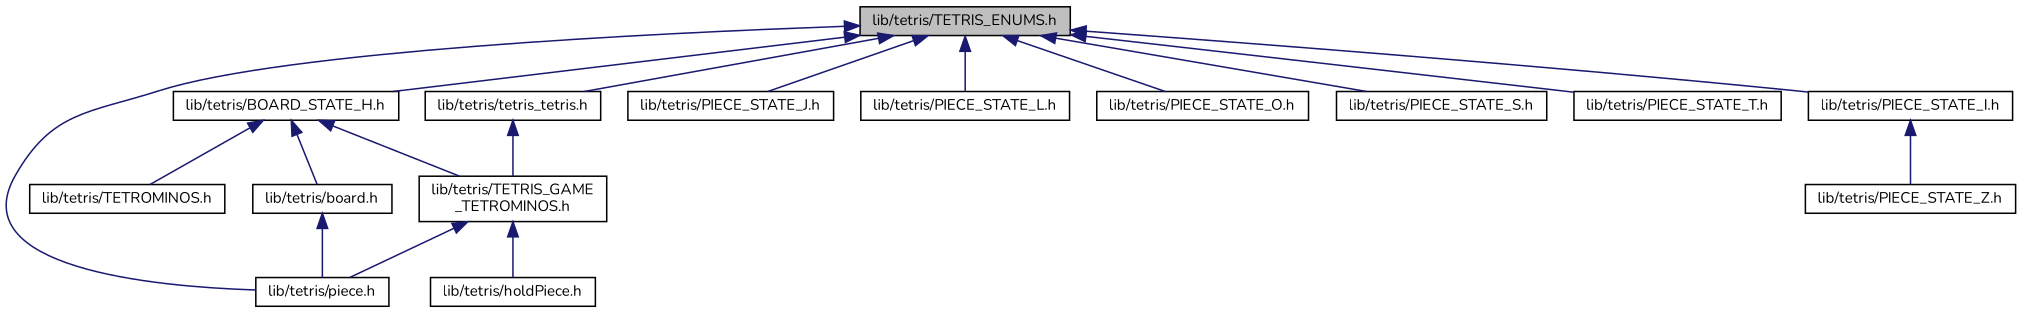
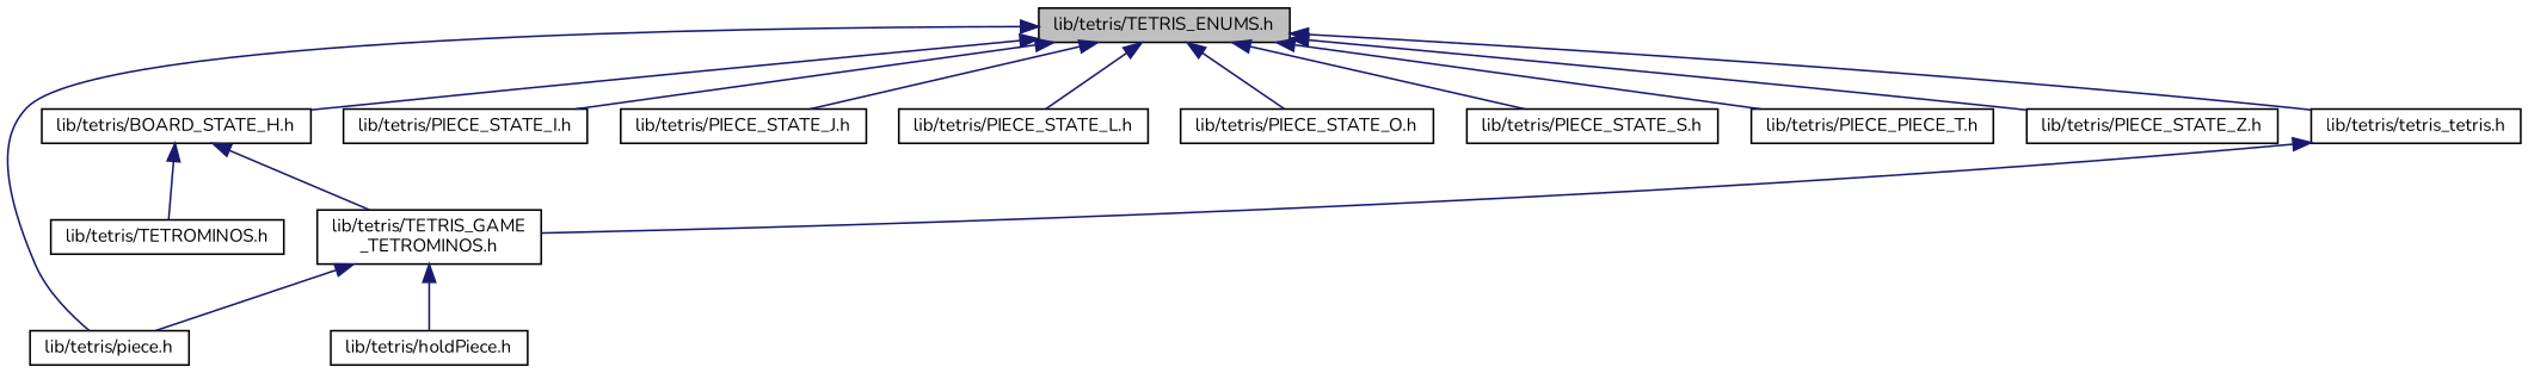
  digraph {
    fontname=Nunito
    node [color=black fillcolor=white fontname=Nunito fontsize=10 shape=record style=filled]
    edge [color=midnightblue dir=back fontname=Nunito fontsize=10 labelfontname=Helvetica labelfontsize=10 style=solid]
    n1 [fillcolor=grey75 fontcolor=black height=0.2 label="lib/tetris/TETRIS_ENUMS.h" width=0.4]
    n2 [height=0.2 label="lib/tetris/BOARD_STATE_H.h" width=0.4]
    n3 [height=0.2 label="lib/tetris/piece.h" width=0.4]
    n4 [height=0.2 label="lib/tetris/PIECE_STATE_I.h" width=0.4]
    n5 [height=0.2 label="lib/tetris/PIECE_STATE_J.h" width=0.4]
    n6 [height=0.2 label="lib/tetris/PIECE_STATE_L.h" width=0.4]
    n7 [height=0.2 label="lib/tetris/PIECE_STATE_O.h" width=0.4]
    n8 [height=0.2 label="lib/tetris/PIECE_STATE_S.h" width=0.4]
-   n9 [height=0.2 label="lib/tetris/PIECE_STATE_T.h" width=0.4]
+   n9 [height=0.2 label="lib/tetris/PIECE_PIECE_T.h" width=0.4]
    n10 [height=0.2 label="lib/tetris/PIECE_STATE_Z.h" width=0.4]
    n11 [height=0.2 label="lib/tetris/tetris_tetris.h" width=0.4]
-   n12 [height=0.2 label="lib/tetris/board.h" width=0.4]
    n13 [height=0.2 label="lib/tetris/TETRIS_GAME\l_TETROMINOS.h" width=0.4]
    n14 [height=0.2 label="lib/tetris/TETROMINOS.h" width=0.4]
    n15 [height=0.2 label="lib/tetris/holdPiece.h" width=0.4]
    n1 -> n2
    n1 -> n3
    n1 -> n4
    n1 -> n5
    n1 -> n6
    n1 -> n7
    n1 -> n8
    n1 -> n9
-   n4 -> n10
+   n1 -> n10
    n1 -> n11
-   n2 -> n12
    n2 -> n13
    n2 -> n14
    n11 -> n13
-   n12 -> n3
    n13 -> n3
    n13 -> n15
  }
